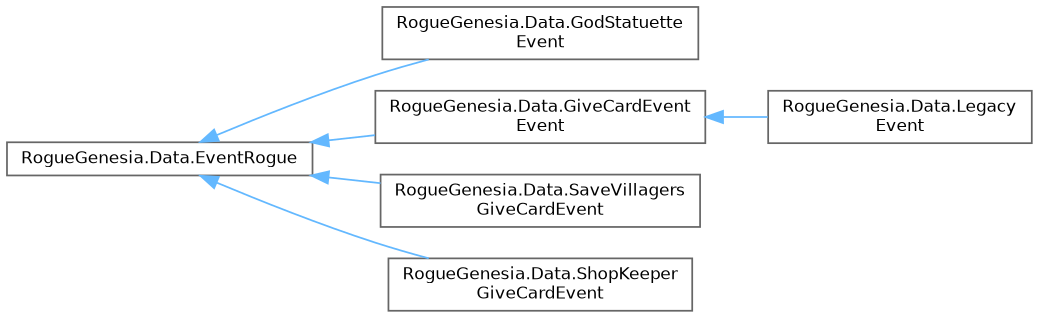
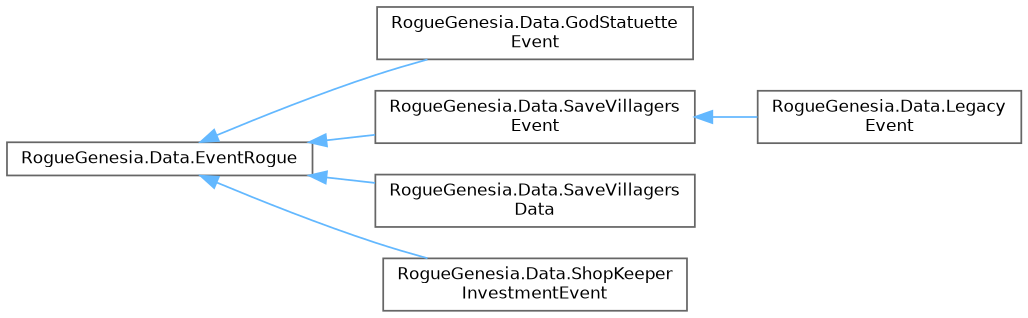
  digraph {
    rankdir=LR
    node [color=grey40 fillcolor=white fontname=Helvetica fontsize=10 shape=box style=filled]
    edge [color=steelblue1 dir=back fontname=Helvetica fontsize=10 labelfontname=Helvetica labelfontsize=10 style=solid]
    n1 [height=0.2 label="RogueGenesia.Data.EventRogue" width=0.4]
    n2 [height=0.2 label="RogueGenesia.Data.GodStatuette\lEvent" width=0.4]
-   n3 [height=0.2 label="RogueGenesia.Data.GiveCardEvent\lEvent" width=0.4]
-   n4 [height=0.2 label="RogueGenesia.Data.SaveVillagers\lGiveCardEvent" width=0.4]
-   n5 [height=0.2 label="RogueGenesia.Data.ShopKeeper\lGiveCardEvent" width=0.4]
+   n3 [height=0.2 label="RogueGenesia.Data.SaveVillagers\lEvent" width=0.4]
+   n4 [height=0.2 label="RogueGenesia.Data.SaveVillagers\lData" width=0.4]
+   n5 [height=0.2 label="RogueGenesia.Data.ShopKeeper\lInvestmentEvent" width=0.4]
    n6 [height=0.2 label="RogueGenesia.Data.Legacy\lEvent" width=0.4]
    n1 -> n2
    n1 -> n3
    n1 -> n4
    n1 -> n5
    n3 -> n6
  }
